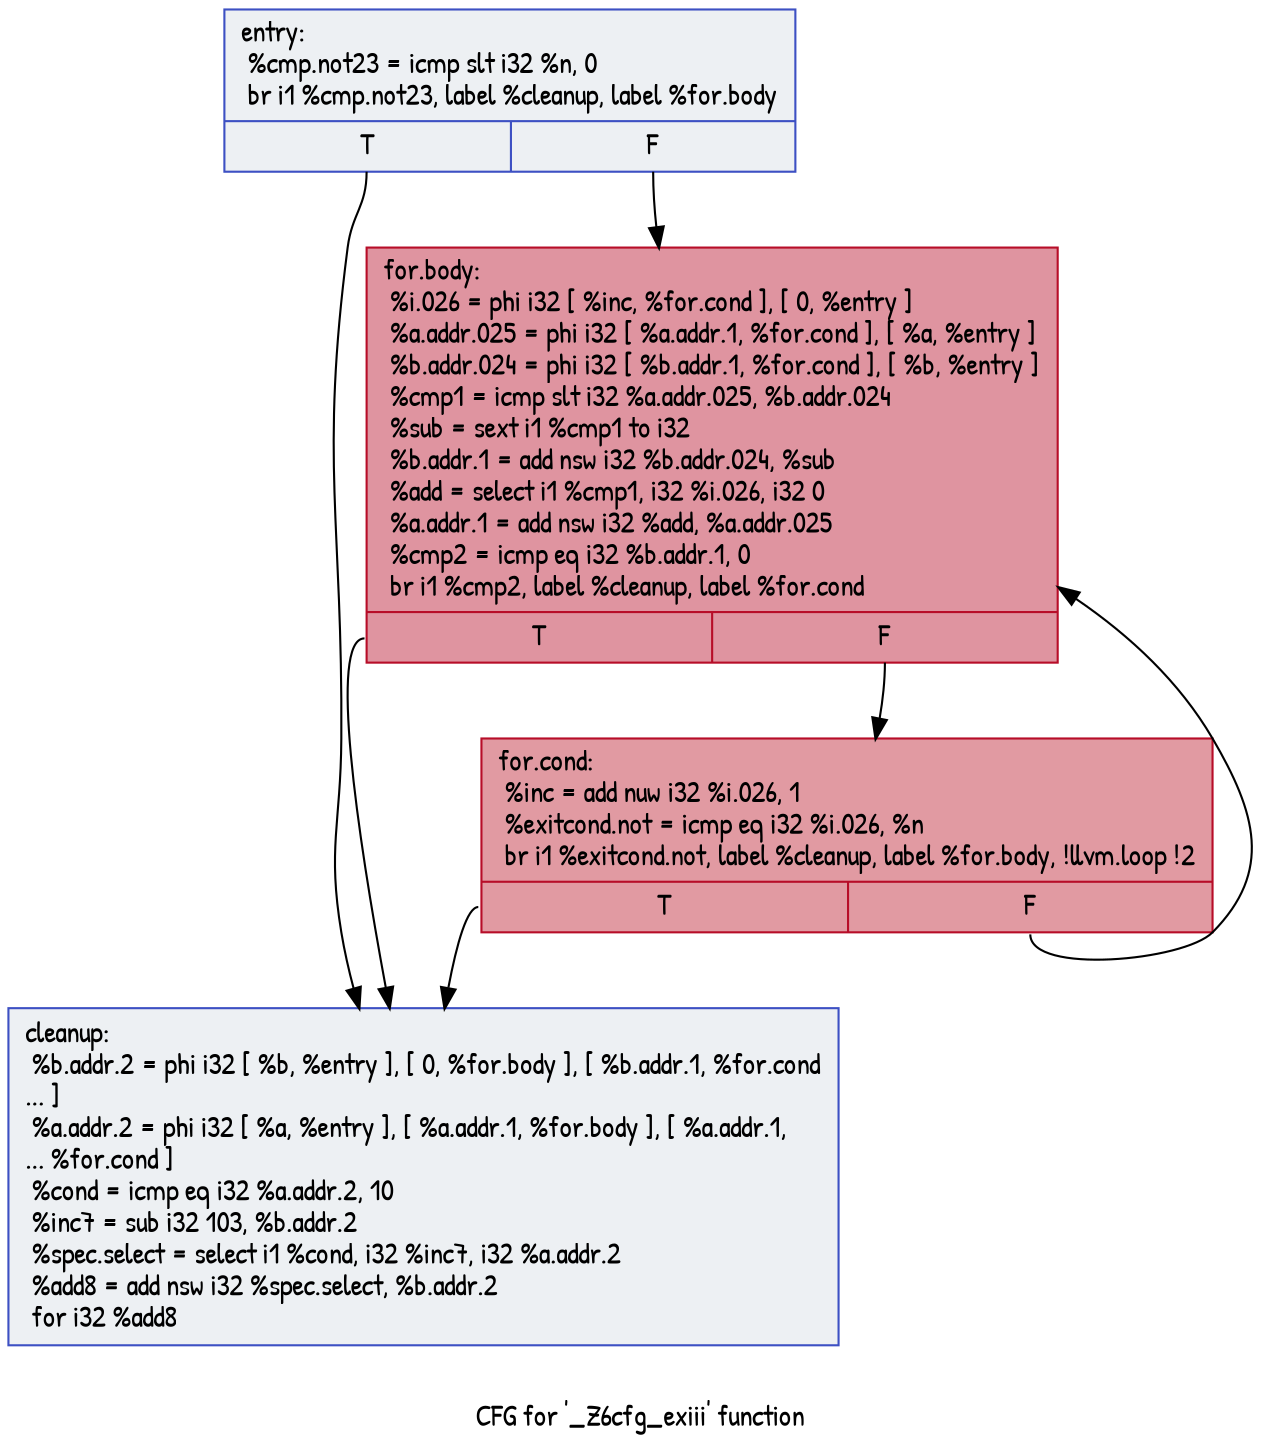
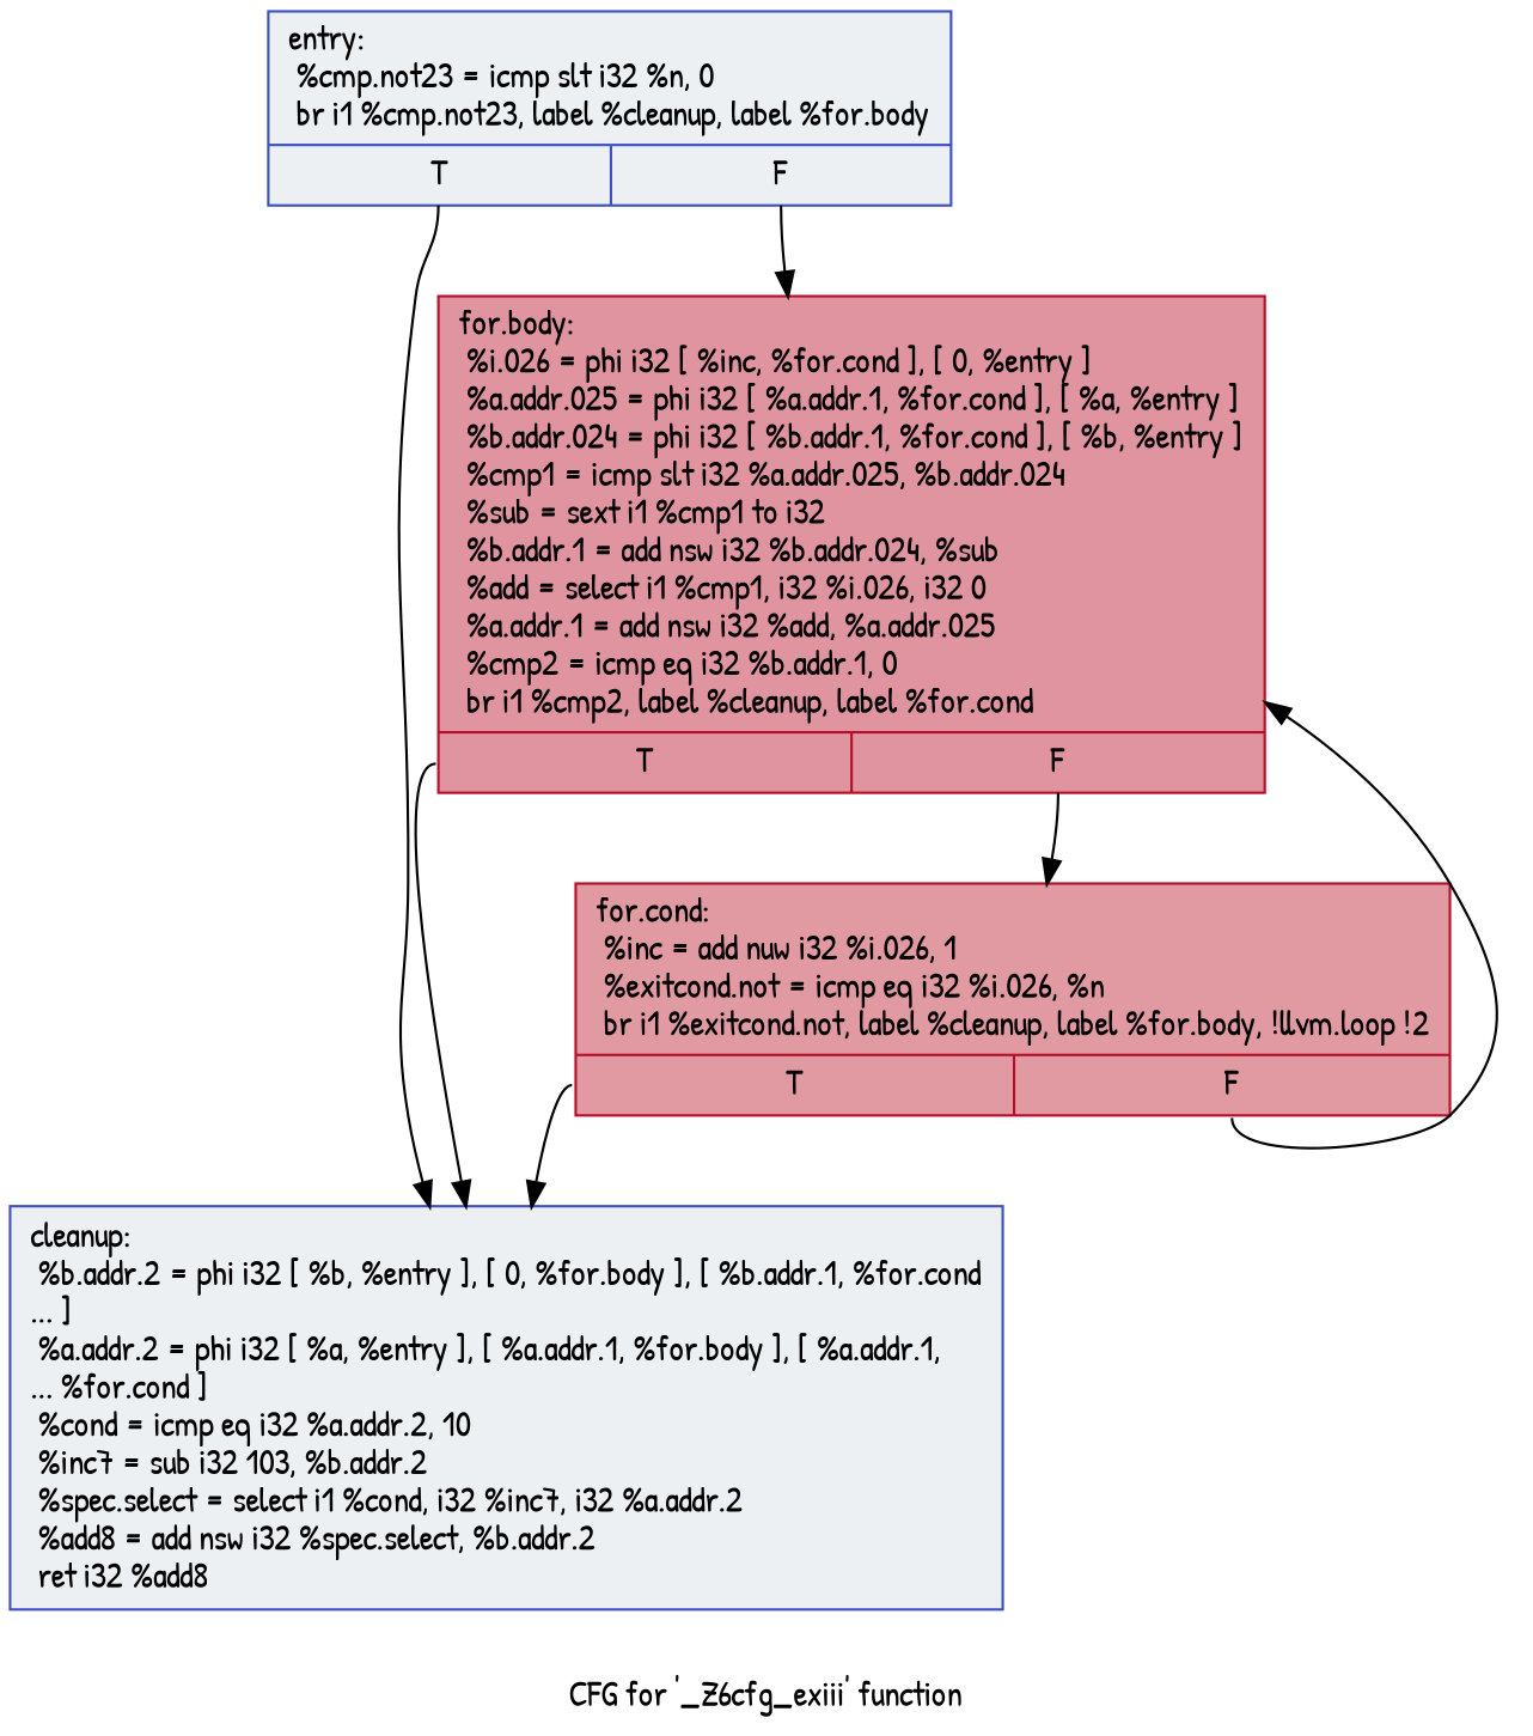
  digraph {
    label="CFG for '_Z6cfg_exiii' function"
    fontname="Patrick Hand"
    node [color="#3d50c3ff" fillcolor="#d6dce470" shape=record style=filled fontname="Patrick Hand"]
    edge [tailport=s0 fontname="Patrick Hand"]
    n1 [label="{entry:\l  %cmp.not23 = icmp slt i32 %n, 0\l  br i1 %cmp.not23, label %cleanup, label %for.body\l|{<s0>T|<s1>F}}"]
-   n2 [label="{cleanup:                                          \l  %b.addr.2 = phi i32 [ %b, %entry ], [ 0, %for.body ], [ %b.addr.1, %for.cond\l... ]\l  %a.addr.2 = phi i32 [ %a, %entry ], [ %a.addr.1, %for.body ], [ %a.addr.1,\l... %for.cond ]\l  %cond = icmp eq i32 %a.addr.2, 10\l  %inc7 = sub i32 103, %b.addr.2\l  %spec.select = select i1 %cond, i32 %inc7, i32 %a.addr.2\l  %add8 = add nsw i32 %spec.select, %b.addr.2\l  for i32 %add8\l}"]
+   n2 [label="{cleanup:                                          \l  %b.addr.2 = phi i32 [ %b, %entry ], [ 0, %for.body ], [ %b.addr.1, %for.cond\l... ]\l  %a.addr.2 = phi i32 [ %a, %entry ], [ %a.addr.1, %for.body ], [ %a.addr.1,\l... %for.cond ]\l  %cond = icmp eq i32 %a.addr.2, 10\l  %inc7 = sub i32 103, %b.addr.2\l  %spec.select = select i1 %cond, i32 %inc7, i32 %a.addr.2\l  %add8 = add nsw i32 %spec.select, %b.addr.2\l  ret i32 %add8\l}"]
    n3 [color="#b70d28ff" fillcolor="#b70d2870" label="{for.body:                                         \l  %i.026 = phi i32 [ %inc, %for.cond ], [ 0, %entry ]\l  %a.addr.025 = phi i32 [ %a.addr.1, %for.cond ], [ %a, %entry ]\l  %b.addr.024 = phi i32 [ %b.addr.1, %for.cond ], [ %b, %entry ]\l  %cmp1 = icmp slt i32 %a.addr.025, %b.addr.024\l  %sub = sext i1 %cmp1 to i32\l  %b.addr.1 = add nsw i32 %b.addr.024, %sub\l  %add = select i1 %cmp1, i32 %i.026, i32 0\l  %a.addr.1 = add nsw i32 %add, %a.addr.025\l  %cmp2 = icmp eq i32 %b.addr.1, 0\l  br i1 %cmp2, label %cleanup, label %for.cond\l|{<s0>T|<s1>F}}"]
    n4 [color="#b70d28ff" fillcolor="#bb1b2c70" label="{for.cond:                                         \l  %inc = add nuw i32 %i.026, 1\l  %exitcond.not = icmp eq i32 %i.026, %n\l  br i1 %exitcond.not, label %cleanup, label %for.body, !llvm.loop !2\l|{<s0>T|<s1>F}}"]
    n1 -> n2
    n1 -> n3 [tailport=s1]
    n3 -> n2
    n3 -> n4 [tailport=s1]
    n4 -> n2
    n4 -> n3 [tailport=s1]
  }
